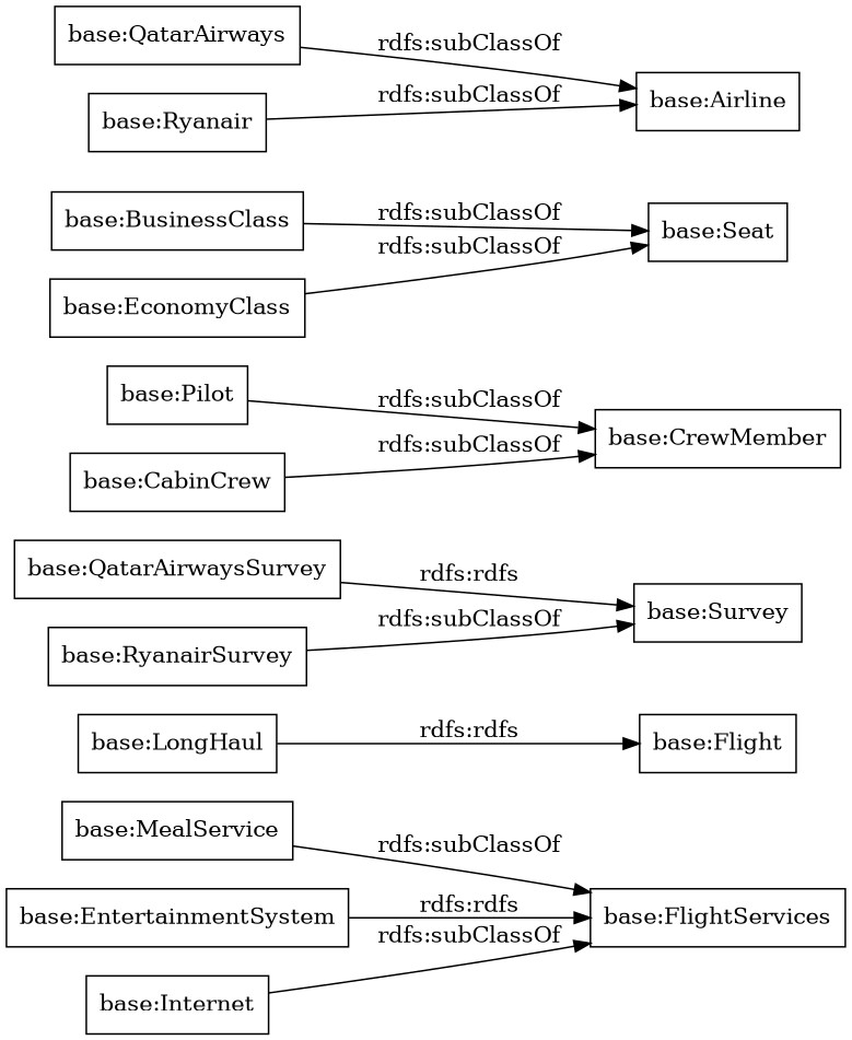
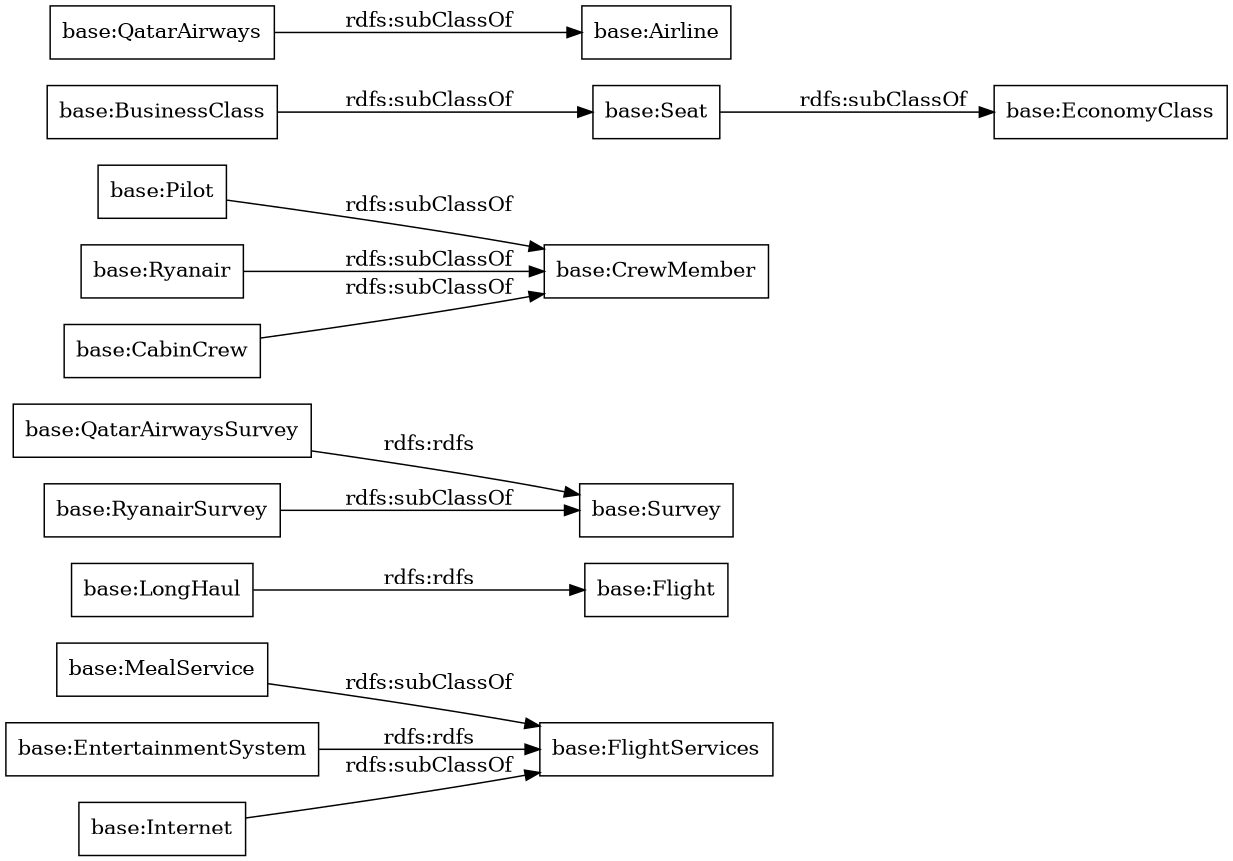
  digraph {
    rankdir=LR
    node [color=black shape=rectangle]
    "base:MealService"
    "base:FlightServices"
    "base:LongHaul"
    "base:Flight"
    "base:EntertainmentSystem"
    "base:Internet"
    "base:QatarAirwaysSurvey"
    "base:Survey"
    "base:Pilot"
    "base:CrewMember"
    "base:BusinessClass"
    "base:Seat"
    "base:QatarAirways"
    "base:Airline"
    "base:EconomyClass"
    "base:Ryanair"
    "base:RyanairSurvey"
    "base:CabinCrew"
    "base:MealService" -> "base:FlightServices" [label="rdfs:subClassOf"]
    "base:LongHaul" -> "base:Flight" [label="rdfs:rdfs"]
    "base:EntertainmentSystem" -> "base:FlightServices" [label="rdfs:rdfs"]
    "base:Internet" -> "base:FlightServices" [label="rdfs:subClassOf"]
    "base:QatarAirwaysSurvey" -> "base:Survey" [label="rdfs:rdfs"]
    "base:Pilot" -> "base:CrewMember" [label="rdfs:subClassOf"]
    "base:BusinessClass" -> "base:Seat" [label="rdfs:subClassOf"]
    "base:QatarAirways" -> "base:Airline" [label="rdfs:subClassOf"]
-   "base:EconomyClass" -> "base:Seat" [label="rdfs:subClassOf"]
-   "base:Ryanair" -> "base:Airline" [label="rdfs:subClassOf"]
+   "base:Seat" -> "base:EconomyClass" [label="rdfs:subClassOf"]
+   "base:Ryanair" -> "base:CrewMember" [label="rdfs:subClassOf"]
    "base:RyanairSurvey" -> "base:Survey" [label="rdfs:subClassOf"]
    "base:CabinCrew" -> "base:CrewMember" [label="rdfs:subClassOf"]
  }
